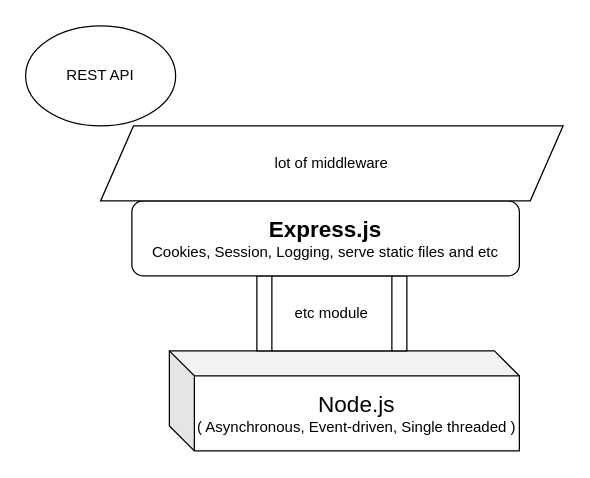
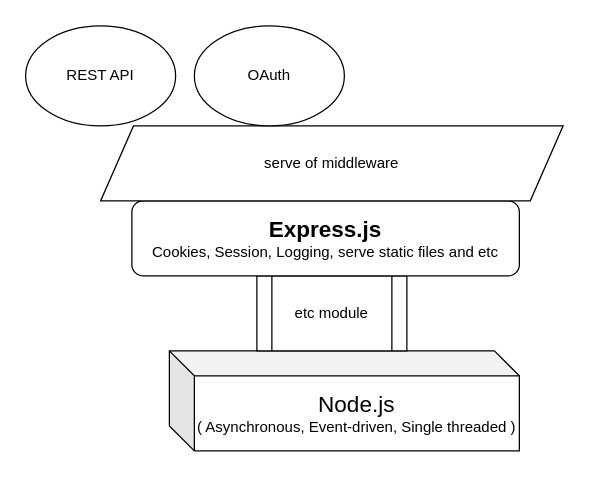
  <mxCell id="0" />
  <mxCell id="1" parent="0" />
  <mxCell id="2" value="&lt;font style=&quot;font-size: 18px&quot;&gt;Node.js&lt;/font&gt;&lt;br&gt;( Asynchronous, Event-driven, Single threaded )" style="shape=cube;whiteSpace=wrap;html=1;boundedLbl=1;backgroundOutline=1;darkOpacity=0.05;darkOpacity2=0.1;" vertex="1" parent="1"><mxGeometry x="135" y="280" width="280" height="80" as="geometry" /></mxCell>
  <mxCell id="3" value="etc module" style="shape=process;whiteSpace=wrap;html=1;backgroundOutline=1;" vertex="1" parent="1"><mxGeometry x="205" y="220" width="120" height="60" as="geometry" /></mxCell>
  <mxCell id="4" value="&lt;b&gt;&lt;font style=&quot;font-size: 18px&quot;&gt;Express.js&lt;/font&gt;&lt;/b&gt;&lt;br&gt;Cookies, Session, Logging, serve static files and etc" style="rounded=1;whiteSpace=wrap;html=1;" vertex="1" parent="1"><mxGeometry x="105" y="160" width="310" height="60" as="geometry" /></mxCell>
- <mxCell id="5" value="lot of middleware" style="shape=parallelogram;perimeter=parallelogramPerimeter;whiteSpace=wrap;html=1;size=0.071;" vertex="1" parent="1"><mxGeometry x="80" y="100" width="370" height="60" as="geometry" /></mxCell>
+ <mxCell id="5" value="serve of middleware" style="shape=parallelogram;perimeter=parallelogramPerimeter;whiteSpace=wrap;html=1;size=0.071;" vertex="1" parent="1"><mxGeometry x="80" y="100" width="370" height="60" as="geometry" /></mxCell>
  <mxCell id="6" value="REST API" style="ellipse;whiteSpace=wrap;html=1;" vertex="1" parent="1"><mxGeometry x="20" y="20" width="120" height="80" as="geometry" /></mxCell>
+ <mxCell id="7" value="OAuth" style="ellipse;whiteSpace=wrap;html=1;" vertex="1" parent="1"><mxGeometry x="155" y="20" width="120" height="80" as="geometry" /></mxCell>
